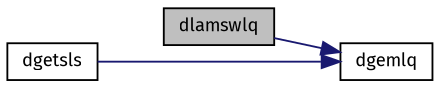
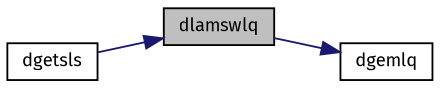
  digraph {
    fontname="Fira Sans"
    rankdir=RL
    node [color=black fillcolor=white fontname="Fira Sans" fontsize=10 shape=record style=filled]
    edge [color=midnightblue dir=back fontname="Fira Sans" fontsize=10 labelfontname=Helvetica labelfontsize=10 style=solid]
    n1 [fillcolor=grey75 fontcolor=black height=0.2 label=dlamswlq width=0.4]
    n2 [height=0.2 label=dgemlq width=0.4]
    n3 [height=0.2 label=dgetsls width=0.4]
    n2 -> n1
-   n2 -> n3
+   n1 -> n3
  }
